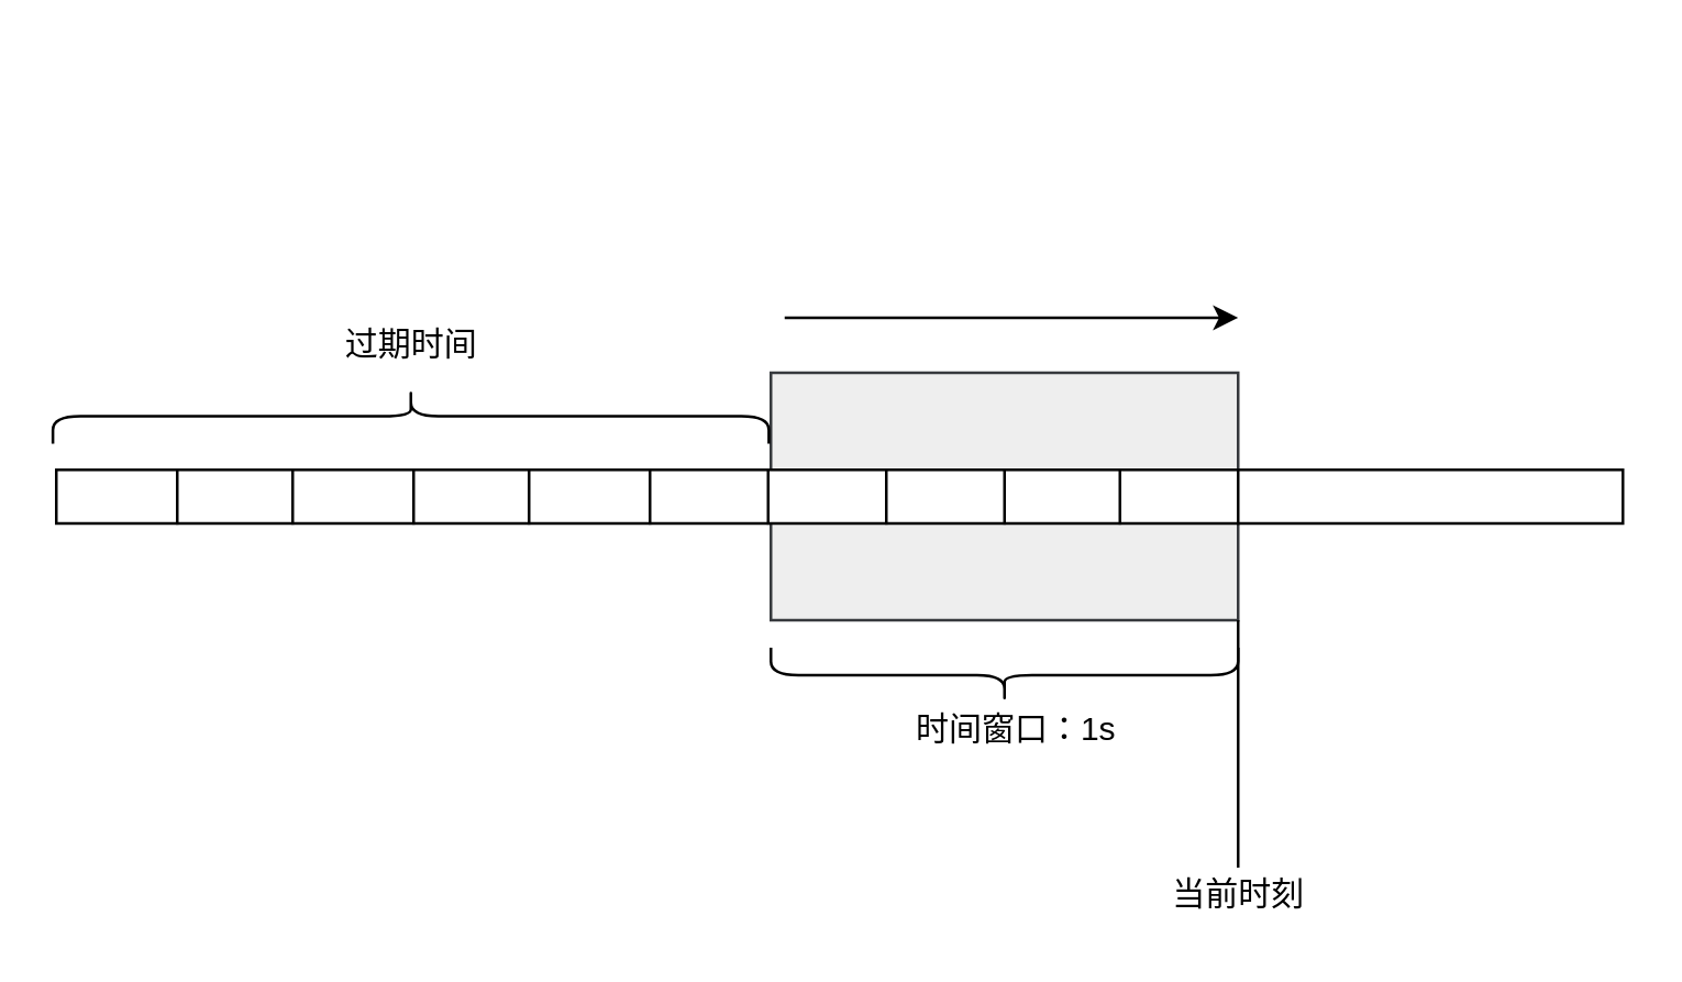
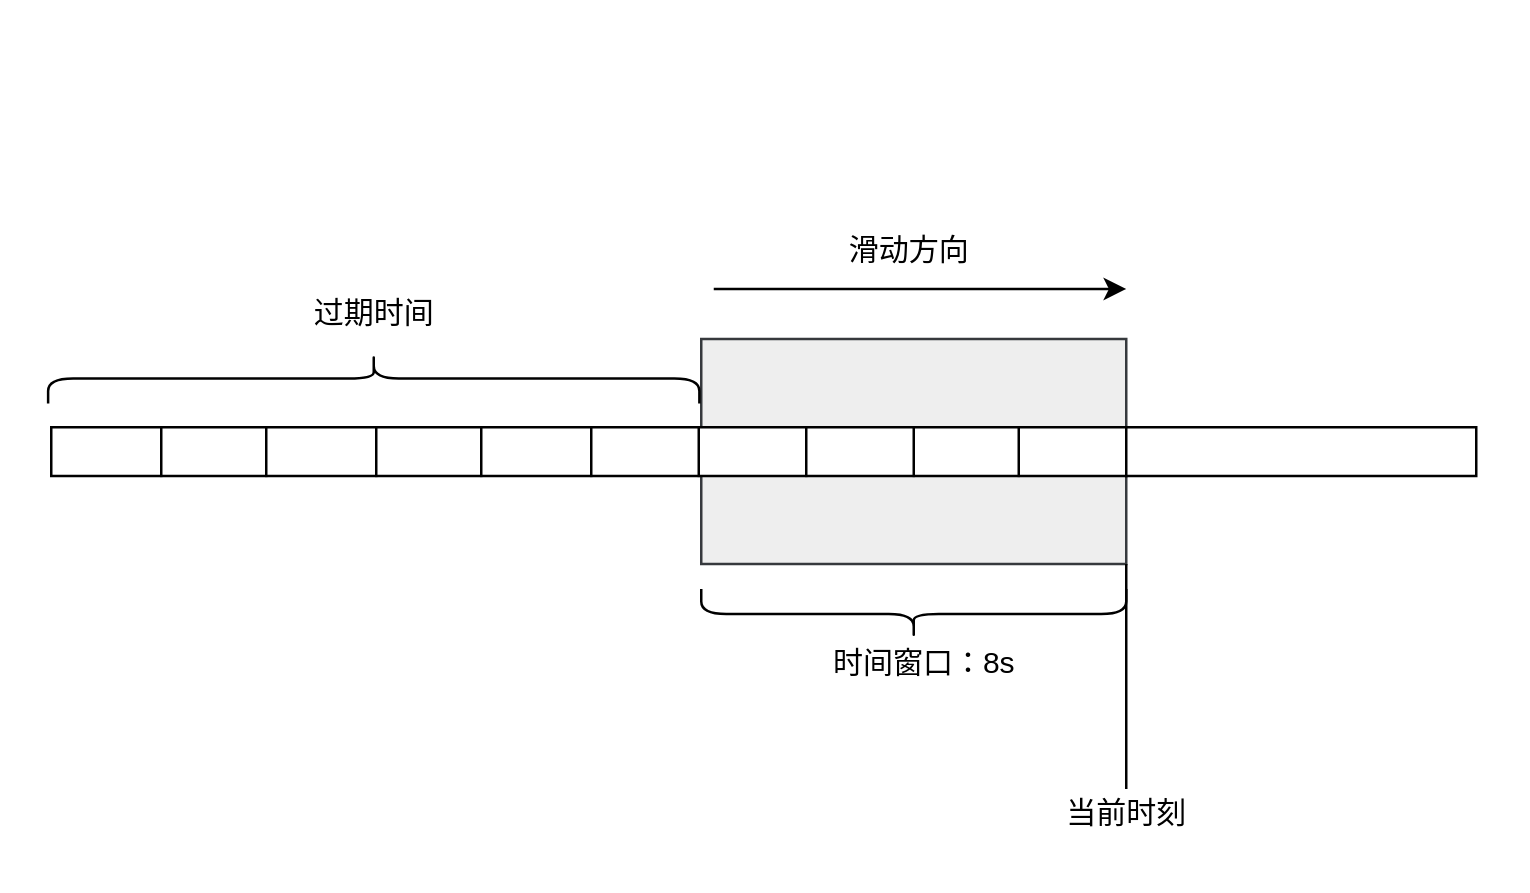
  <mxCell id="0" />
  <mxCell id="1" parent="0" />
  <mxCell id="2" value="" style="rounded=0;whiteSpace=wrap;html=1;fillColor=#eeeeee;strokeColor=#36393d;" parent="1" vertex="1"><mxGeometry x="280" y="135" width="170" height="90" as="geometry" /></mxCell>
  <mxCell id="3" value="" style="shape=curlyBracket;whiteSpace=wrap;html=1;rounded=1;rotation=-90;strokeColor=#000000;" parent="1" vertex="1"><mxGeometry x="355" y="160" width="20" height="170" as="geometry" /></mxCell>
- <mxCell id="4" value="时间窗口：1s" style="text;html=1;align=center;verticalAlign=middle;resizable=0;points=[];autosize=1;strokeColor=none;fillColor=none;fontColor=#000000;" parent="1" vertex="1"><mxGeometry x="324" y="255" width="90" height="20" as="geometry" /></mxCell>
+ <mxCell id="4" value="时间窗口：8s" style="text;html=1;align=center;verticalAlign=middle;resizable=0;points=[];autosize=1;strokeColor=none;fillColor=none;fontColor=#000000;" parent="1" vertex="1"><mxGeometry x="324" y="255" width="90" height="20" as="geometry" /></mxCell>
  <mxCell id="5" value="" style="shape=table;html=1;whiteSpace=wrap;startSize=0;container=1;collapsible=0;childLayout=tableLayout;fontColor=#000000;strokeColor=#000000;" parent="1" vertex="1"><mxGeometry x="20" y="170.25" width="430" height="19.5" as="geometry" /></mxCell>
  <mxCell id="6" value="" style="shape=partialRectangle;html=1;whiteSpace=wrap;collapsible=0;dropTarget=0;pointerEvents=0;fillColor=none;top=0;left=0;bottom=0;right=0;points=[[0,0.5],[1,0.5]];portConstraint=eastwest;fontColor=#000000;strokeColor=#000000;" parent="5" vertex="1"><mxGeometry width="430" height="20" as="geometry" /></mxCell>
  <mxCell id="7" value="" style="shape=partialRectangle;html=1;whiteSpace=wrap;connectable=0;fillColor=none;top=0;left=0;bottom=0;right=0;overflow=hidden;pointerEvents=1;fontColor=#000000;strokeColor=#000000;" parent="6" vertex="1"><mxGeometry width="44" height="20" as="geometry"><mxRectangle width="44" height="20" as="alternateBounds" /></mxGeometry></mxCell>
  <mxCell id="8" value="" style="shape=partialRectangle;html=1;whiteSpace=wrap;connectable=0;fillColor=none;top=0;left=0;bottom=0;right=0;overflow=hidden;pointerEvents=1;fontColor=#000000;strokeColor=#000000;" parent="6" vertex="1"><mxGeometry x="44" width="42" height="20" as="geometry"><mxRectangle width="42" height="20" as="alternateBounds" /></mxGeometry></mxCell>
  <mxCell id="9" value="" style="shape=partialRectangle;html=1;whiteSpace=wrap;connectable=0;fillColor=none;top=0;left=0;bottom=0;right=0;overflow=hidden;pointerEvents=1;fontColor=#000000;strokeColor=#000000;" parent="6" vertex="1"><mxGeometry x="86" width="44" height="20" as="geometry"><mxRectangle width="44" height="20" as="alternateBounds" /></mxGeometry></mxCell>
  <mxCell id="10" style="shape=partialRectangle;html=1;whiteSpace=wrap;connectable=0;fillColor=none;top=0;left=0;bottom=0;right=0;overflow=hidden;pointerEvents=1;fontColor=#000000;strokeColor=#000000;" parent="6" vertex="1"><mxGeometry x="130" width="42" height="20" as="geometry"><mxRectangle width="42" height="20" as="alternateBounds" /></mxGeometry></mxCell>
  <mxCell id="11" style="shape=partialRectangle;html=1;whiteSpace=wrap;connectable=0;fillColor=none;top=0;left=0;bottom=0;right=0;overflow=hidden;pointerEvents=1;fontColor=#000000;strokeColor=#000000;" parent="6" vertex="1"><mxGeometry x="172" width="44" height="20" as="geometry"><mxRectangle width="44" height="20" as="alternateBounds" /></mxGeometry></mxCell>
  <mxCell id="12" style="shape=partialRectangle;html=1;whiteSpace=wrap;connectable=0;fillColor=none;top=0;left=0;bottom=0;right=0;overflow=hidden;pointerEvents=1;fontColor=#000000;strokeColor=#000000;" parent="6" vertex="1"><mxGeometry x="216" width="43" height="20" as="geometry"><mxRectangle width="43" height="20" as="alternateBounds" /></mxGeometry></mxCell>
  <mxCell id="13" style="shape=partialRectangle;html=1;whiteSpace=wrap;connectable=0;fillColor=none;top=0;left=0;bottom=0;right=0;overflow=hidden;pointerEvents=1;fontColor=#000000;strokeColor=#000000;" parent="6" vertex="1"><mxGeometry x="259" width="43" height="20" as="geometry"><mxRectangle width="43" height="20" as="alternateBounds" /></mxGeometry></mxCell>
  <mxCell id="14" style="shape=partialRectangle;html=1;whiteSpace=wrap;connectable=0;fillColor=none;top=0;left=0;bottom=0;right=0;overflow=hidden;pointerEvents=1;fontColor=#000000;strokeColor=#000000;" parent="6" vertex="1"><mxGeometry x="302" width="43" height="20" as="geometry"><mxRectangle width="43" height="20" as="alternateBounds" /></mxGeometry></mxCell>
  <mxCell id="15" style="shape=partialRectangle;html=1;whiteSpace=wrap;connectable=0;fillColor=none;top=0;left=0;bottom=0;right=0;overflow=hidden;pointerEvents=1;fontColor=#000000;strokeColor=#000000;" parent="6" vertex="1"><mxGeometry x="345" width="42" height="20" as="geometry"><mxRectangle width="42" height="20" as="alternateBounds" /></mxGeometry></mxCell>
  <mxCell id="16" style="shape=partialRectangle;html=1;whiteSpace=wrap;connectable=0;fillColor=none;top=0;left=0;bottom=0;right=0;overflow=hidden;pointerEvents=1;fontColor=#000000;strokeColor=#000000;" parent="6" vertex="1"><mxGeometry x="387" width="43" height="20" as="geometry"><mxRectangle width="43" height="20" as="alternateBounds" /></mxGeometry></mxCell>
  <mxCell id="17" value="" style="endArrow=none;html=1;fontColor=#000000;entryX=1;entryY=1;entryDx=0;entryDy=0;strokeColor=#000000;" parent="1" target="2" edge="1"><mxGeometry width="50" height="50" relative="1" as="geometry"><mxPoint x="450" y="315" as="sourcePoint" /><mxPoint x="270" y="205" as="targetPoint" /></mxGeometry></mxCell>
  <mxCell id="18" value="当前时刻" style="text;html=1;align=center;verticalAlign=middle;resizable=0;points=[];autosize=1;strokeColor=none;fillColor=none;fontColor=#000000;" parent="1" vertex="1"><mxGeometry x="420" y="315" width="60" height="20" as="geometry" /></mxCell>
  <mxCell id="19" value="" style="shape=curlyBracket;whiteSpace=wrap;html=1;rounded=1;fontColor=#000000;strokeColor=#000000;rotation=90;" parent="1" vertex="1"><mxGeometry x="139" y="20.5" width="20" height="260.5" as="geometry" /></mxCell>
  <mxCell id="20" value="过期时间" style="text;html=1;align=center;verticalAlign=middle;resizable=0;points=[];autosize=1;strokeColor=none;fillColor=none;fontColor=#000000;" parent="1" vertex="1"><mxGeometry x="119" y="115" width="60" height="20" as="geometry" /></mxCell>
  <mxCell id="21" value="" style="shape=table;html=1;whiteSpace=wrap;startSize=0;container=1;collapsible=0;childLayout=tableLayout;fontColor=#000000;strokeColor=#000000;" vertex="1" parent="1"><mxGeometry x="450" y="170.25" width="140" height="19.5" as="geometry" /></mxCell>
  <mxCell id="22" value="" style="shape=partialRectangle;html=1;whiteSpace=wrap;collapsible=0;dropTarget=0;pointerEvents=0;fillColor=none;top=0;left=0;bottom=0;right=0;points=[[0,0.5],[1,0.5]];portConstraint=eastwest;fontColor=#000000;strokeColor=#000000;" vertex="1" parent="21"><mxGeometry width="140" height="20" as="geometry" /></mxCell>
  <mxCell id="23" value="" style="shape=partialRectangle;html=1;whiteSpace=wrap;connectable=0;fillColor=none;top=0;left=0;bottom=0;right=0;overflow=hidden;pointerEvents=1;fontColor=#000000;strokeColor=#000000;" vertex="1" parent="22"><mxGeometry width="140" height="20" as="geometry"><mxRectangle width="140" height="20" as="alternateBounds" /></mxGeometry></mxCell>
  <mxCell id="24" value="" style="endArrow=classic;html=1;strokeColor=#000000;" edge="1" parent="1"><mxGeometry width="50" height="50" relative="1" as="geometry"><mxPoint x="285" y="115" as="sourcePoint" /><mxPoint x="450" y="115" as="targetPoint" /></mxGeometry></mxCell>
+ <mxCell id="25" value="滑动方向" style="text;html=1;align=center;verticalAlign=middle;resizable=0;points=[];autosize=1;fontColor=#000000;" vertex="1" parent="1"><mxGeometry x="333" y="90" width="60" height="20" as="geometry" /></mxCell>
